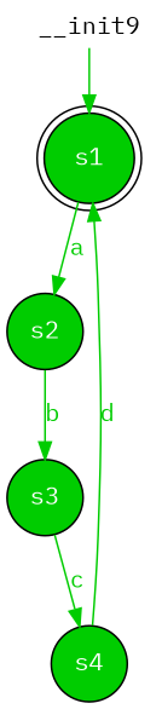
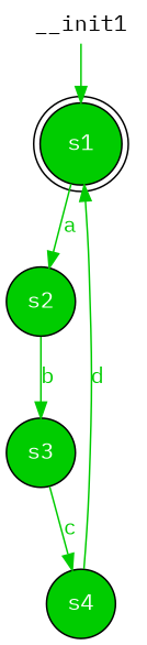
  digraph {
    fontname="IBM Plex Mono"
    node [fillcolor="#00cc00" fontcolor="#ffffff" shape=circle style=filled fontname="IBM Plex Mono"]
    edge [color="#00cc00" fontname="IBM Plex Mono"]
    n1 [label=<s1> shape=doublecircle]
    n2 [label=<s2>]
    n3 [label=<s3>]
    n4 [label=<s4>]
-   __init1 [height=0 shape=none width=0 label=__init9 fillcolor="" fontcolor="" style=""]
+   __init1 [height=0 shape=none width=0 fillcolor="" fontcolor="" style=""]
    n1 -> n2 [label=<<font color="#00cc00">a</font>>]
    n2 -> n3 [label=<<font color="#00cc00">b</font>>]
    n3 -> n4 [label=<<font color="#00cc00">c</font>>]
    n4 -> n1 [label=<<font color="#00cc00">d</font>>]
    __init1 -> n1
  }
